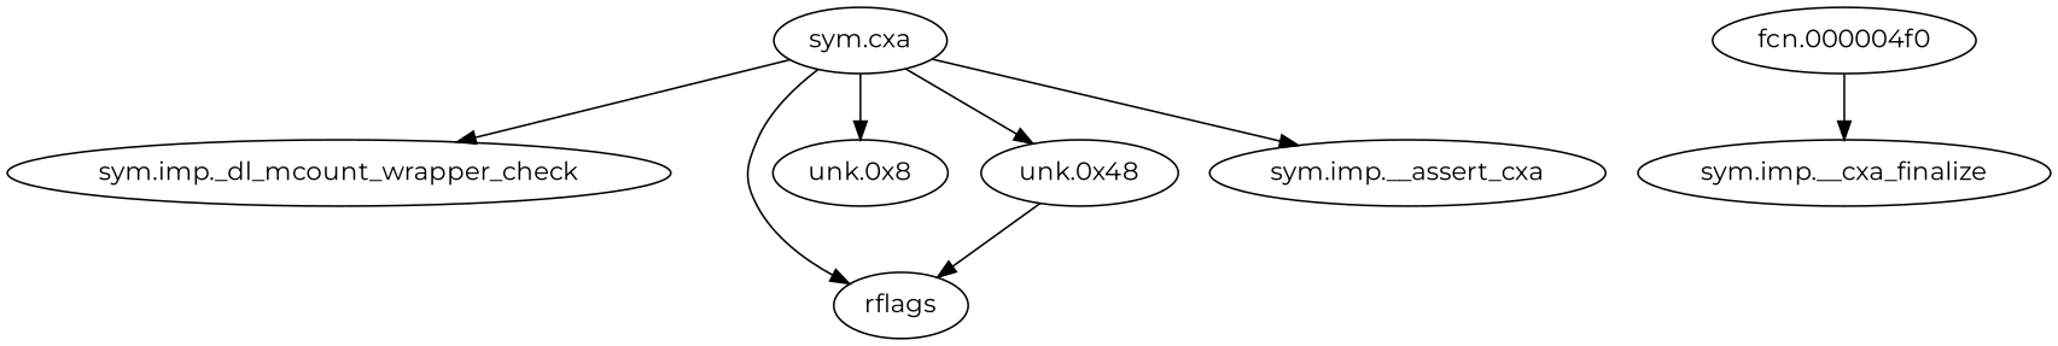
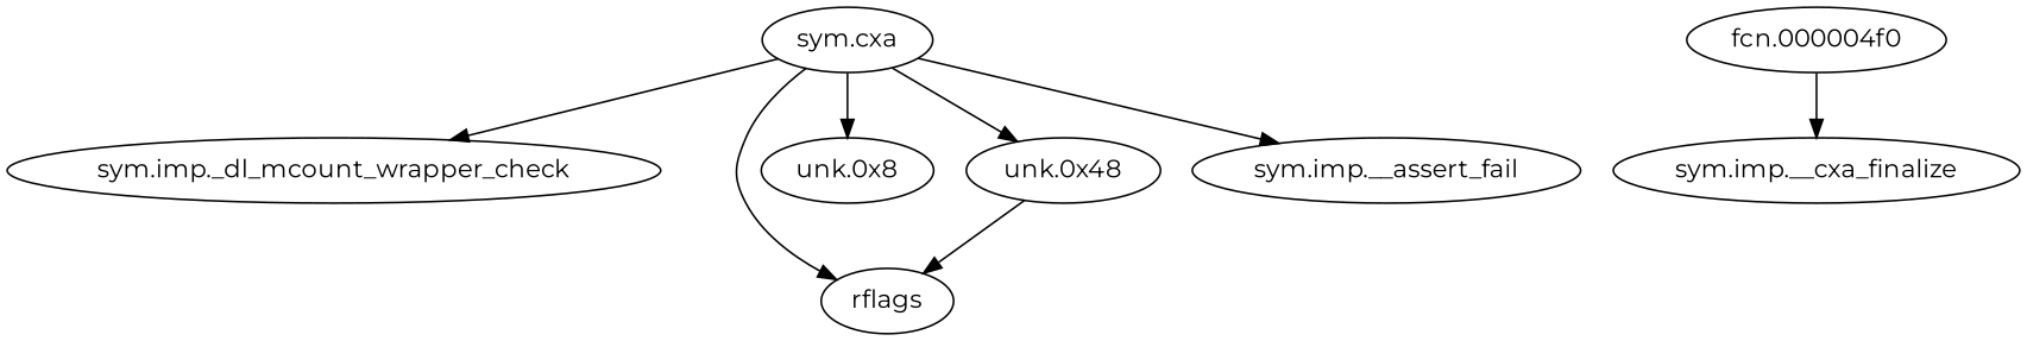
  digraph {
    fontname=Montserrat
    node [fontname=Montserrat]
    edge [fontname=Montserrat]
    n1 [label="sym.cxa"]
    n2 [label="sym.imp._dl_mcount_wrapper_check"]
    n3 [label=rflags]
    n4 [label="unk.0x8"]
    n5 [label="unk.0x48"]
-   n6 [label="sym.imp.__assert_cxa"]
+   n6 [label="sym.imp.__assert_fail"]
    n7 [label="fcn.000004f0"]
    n8 [label="sym.imp.__cxa_finalize"]
    n1 -> n2
    n1 -> n3
    n1 -> n4
    n1 -> n5
    n1 -> n6
    n5 -> n3
    n7 -> n8
  }
